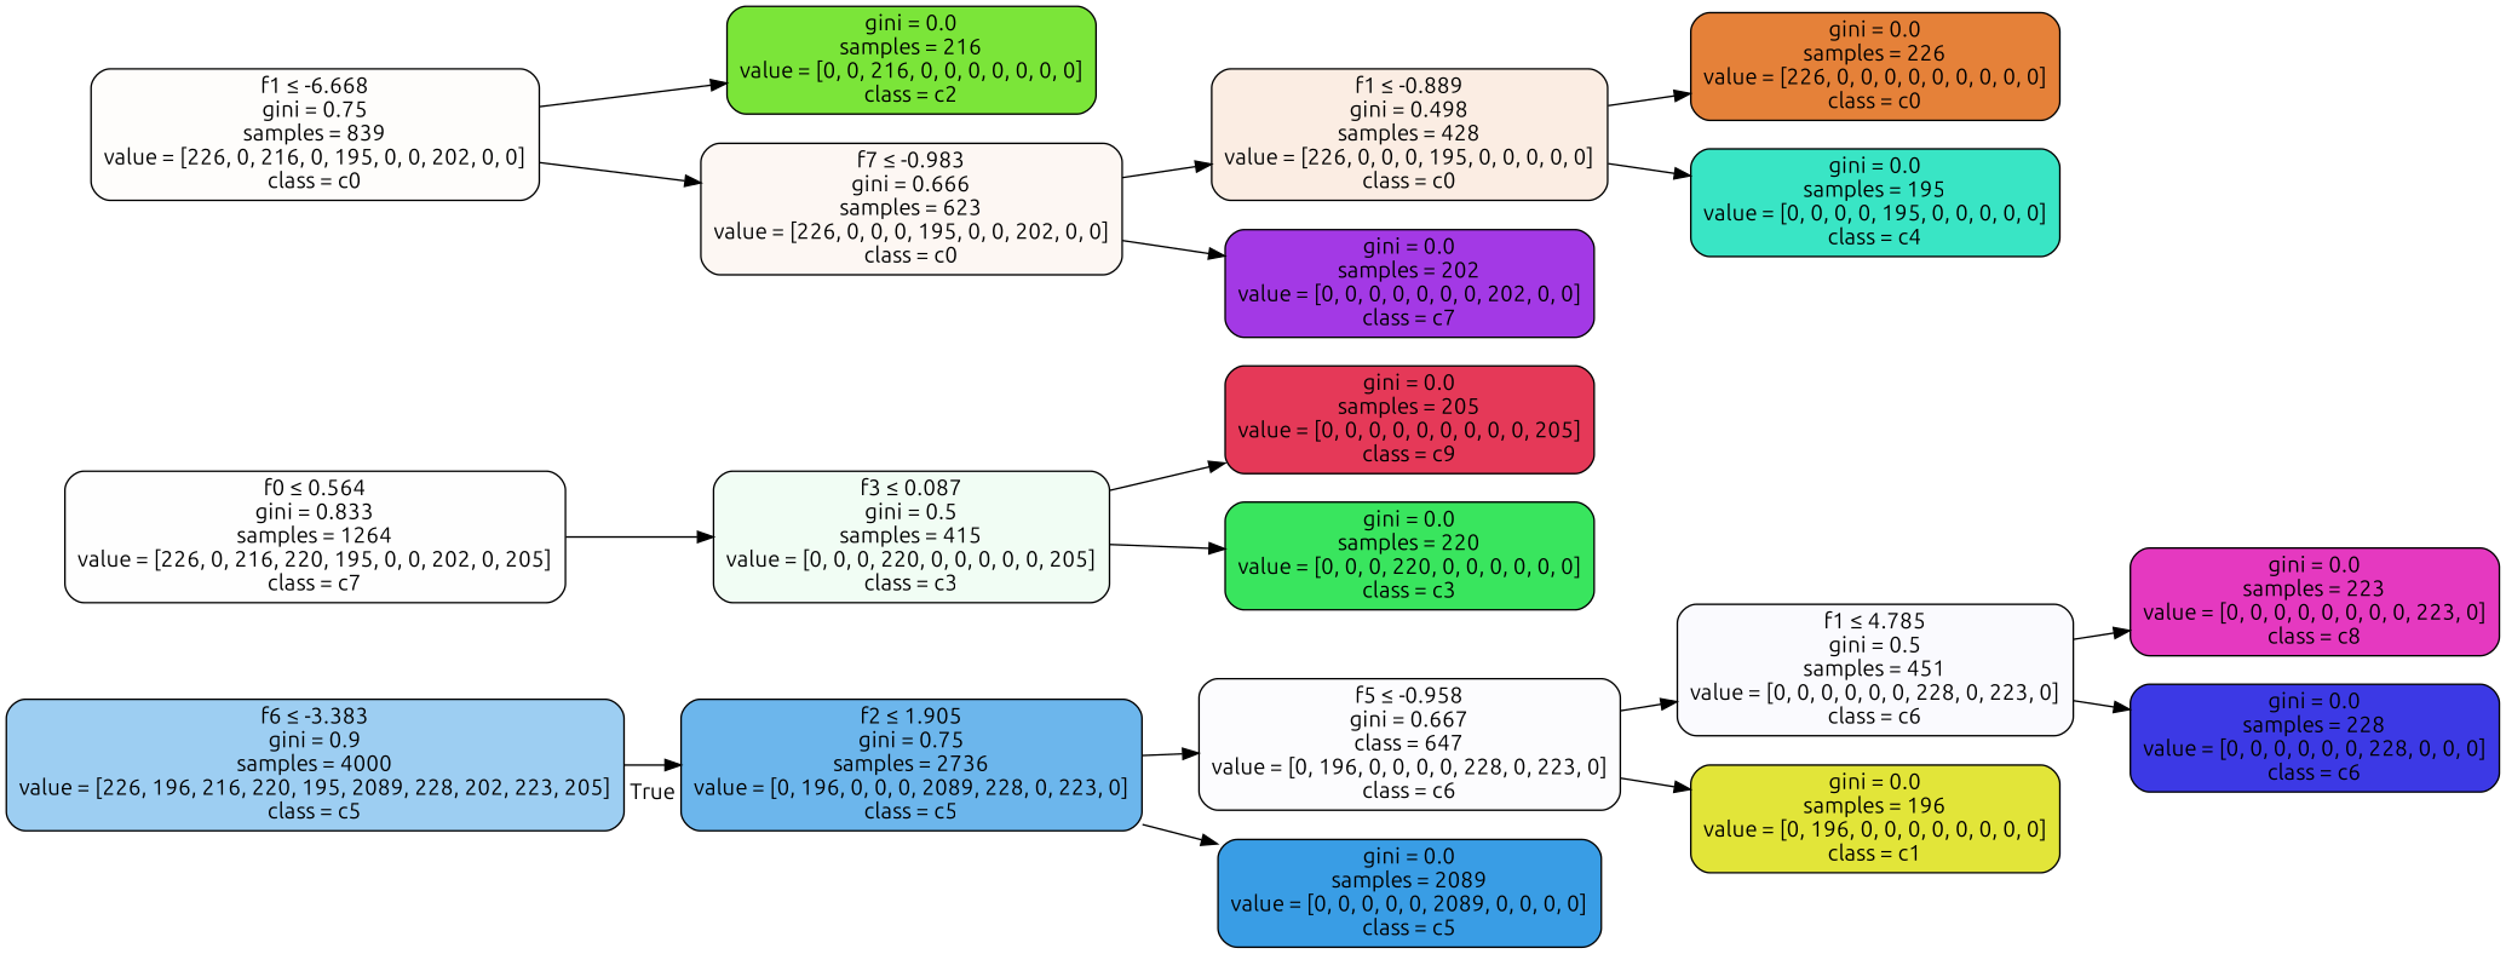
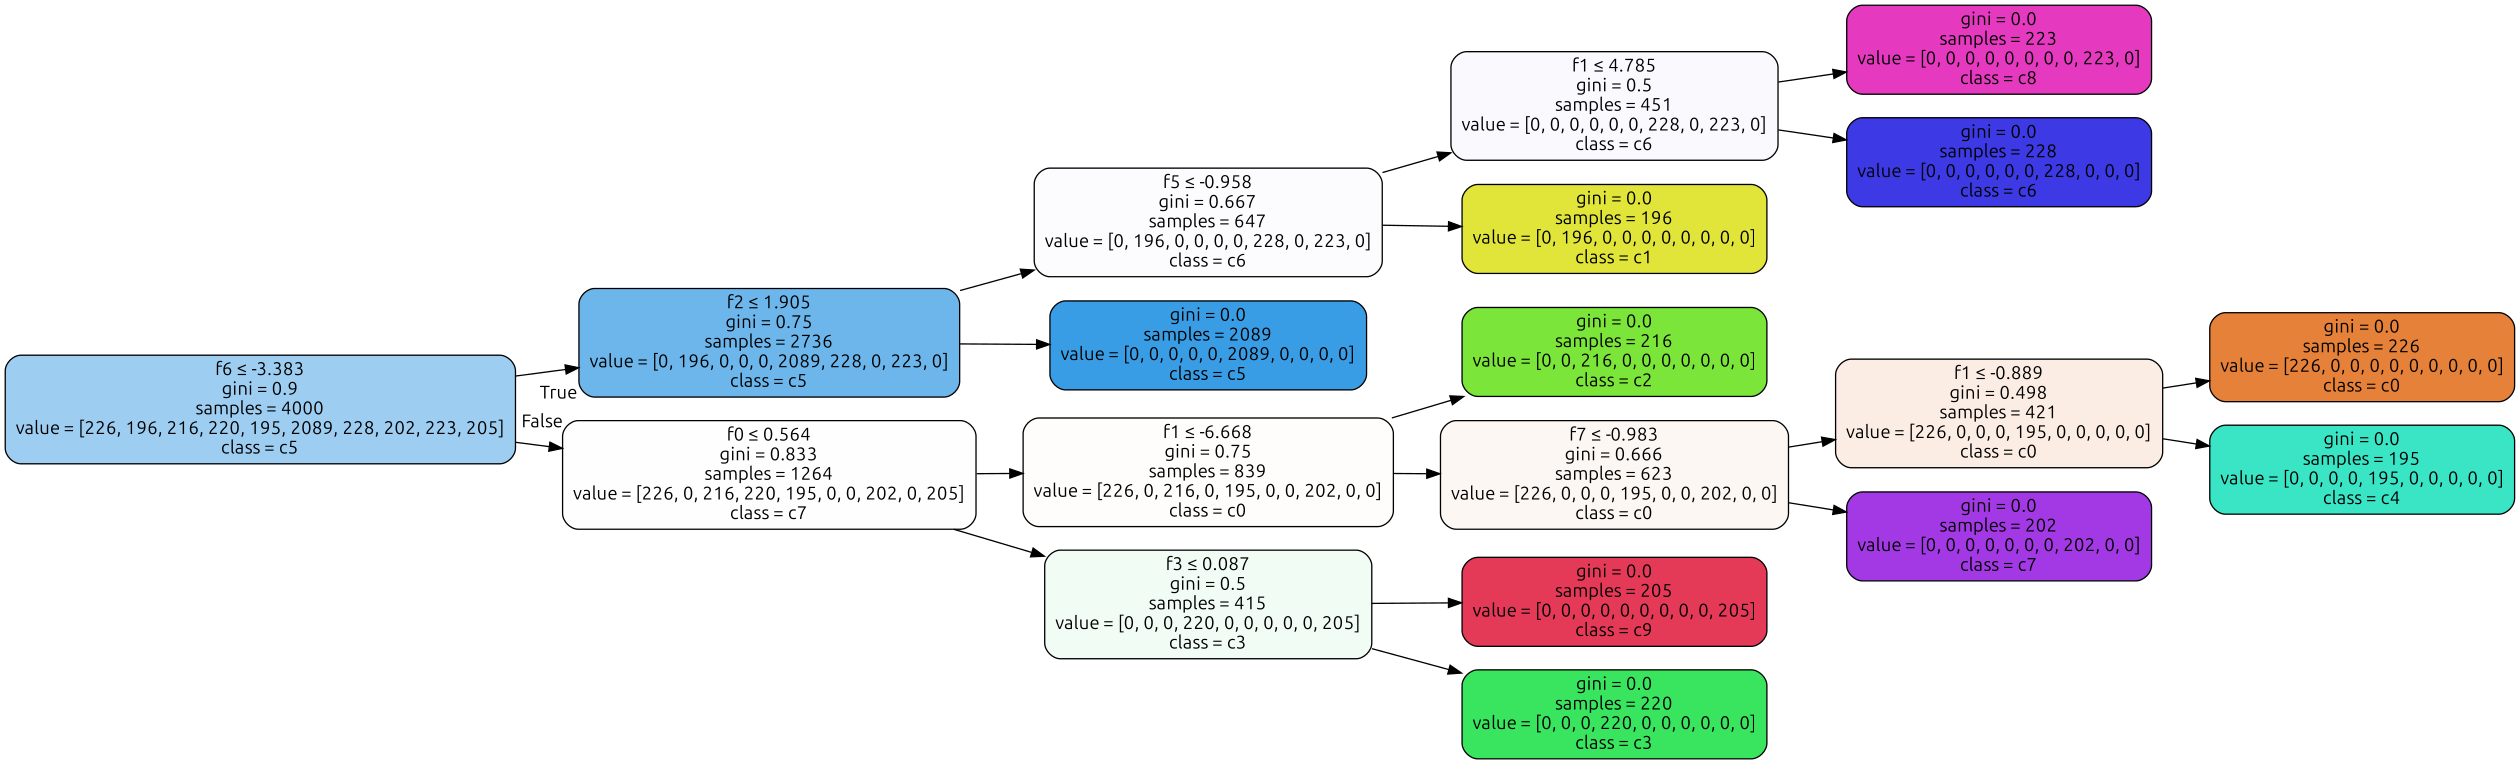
  digraph {
    fontname=Ubuntu
    rankdir=LR
    node [color=black fontname=Ubuntu shape=box style="filled, rounded"]
    edge [fontname=Ubuntu]
    n1 [fillcolor="#399de57e" label=<f6 &le; -3.383<br/>gini = 0.9<br/>samples = 4000<br/>value = [226, 196, 216, 220, 195, 2089, 228, 202, 223, 205]<br/>class = c5>]
    n2 [fillcolor="#399de5bd" label=<f2 &le; 1.905<br/>gini = 0.75<br/>samples = 2736<br/>value = [0, 196, 0, 0, 0, 2089, 228, 0, 223, 0]<br/>class = c5>]
    n3 [fillcolor="#e5813901" label=<f0 &le; 0.564<br/>gini = 0.833<br/>samples = 1264<br/>value = [226, 0, 216, 220, 195, 0, 0, 202, 0, 205]<br/>class = c7>]
-   n4 [fillcolor="#3c39e503" label=<f5 &le; -0.958<br/>gini = 0.667<br/>class = 647<br/>value = [0, 196, 0, 0, 0, 0, 228, 0, 223, 0]<br/>class = c6>]
+   n4 [fillcolor="#3c39e503" label=<f5 &le; -0.958<br/>gini = 0.667<br/>samples = 647<br/>value = [0, 196, 0, 0, 0, 0, 228, 0, 223, 0]<br/>class = c6>]
    n5 [fillcolor="#399de5ff" label=<gini = 0.0<br/>samples = 2089<br/>value = [0, 0, 0, 0, 0, 2089, 0, 0, 0, 0]<br/>class = c5>]
    n6 [fillcolor="#e5813904" label=<f1 &le; -6.668<br/>gini = 0.75<br/>samples = 839<br/>value = [226, 0, 216, 0, 195, 0, 0, 202, 0, 0]<br/>class = c0>]
    n7 [fillcolor="#39e55e11" label=<f3 &le; 0.087<br/>gini = 0.5<br/>samples = 415<br/>value = [0, 0, 0, 220, 0, 0, 0, 0, 0, 205]<br/>class = c3>]
    n8 [fillcolor="#3c39e506" label=<f1 &le; 4.785<br/>gini = 0.5<br/>samples = 451<br/>value = [0, 0, 0, 0, 0, 0, 228, 0, 223, 0]<br/>class = c6>]
    n9 [fillcolor="#e2e539ff" label=<gini = 0.0<br/>samples = 196<br/>value = [0, 196, 0, 0, 0, 0, 0, 0, 0, 0]<br/>class = c1>]
    n10 [fillcolor="#e539c0ff" label=<gini = 0.0<br/>samples = 223<br/>value = [0, 0, 0, 0, 0, 0, 0, 0, 223, 0]<br/>class = c8>]
    n11 [fillcolor="#3c39e5ff" label=<gini = 0.0<br/>samples = 228<br/>value = [0, 0, 0, 0, 0, 0, 228, 0, 0, 0]<br/>class = c6>]
    n12 [fillcolor="#7be539ff" label=<gini = 0.0<br/>samples = 216<br/>value = [0, 0, 216, 0, 0, 0, 0, 0, 0, 0]<br/>class = c2>]
    n13 [fillcolor="#e581390f" label=<f7 &le; -0.983<br/>gini = 0.666<br/>samples = 623<br/>value = [226, 0, 0, 0, 195, 0, 0, 202, 0, 0]<br/>class = c0>]
    n14 [fillcolor="#e53958ff" label=<gini = 0.0<br/>samples = 205<br/>value = [0, 0, 0, 0, 0, 0, 0, 0, 0, 205]<br/>class = c9>]
    n15 [fillcolor="#39e55eff" label=<gini = 0.0<br/>samples = 220<br/>value = [0, 0, 0, 220, 0, 0, 0, 0, 0, 0]<br/>class = c3>]
-   n16 [fillcolor="#e5813923" label=<f1 &le; -0.889<br/>gini = 0.498<br/>samples = 428<br/>value = [226, 0, 0, 0, 195, 0, 0, 0, 0, 0]<br/>class = c0>]
+   n16 [fillcolor="#e5813923" label=<f1 &le; -0.889<br/>gini = 0.498<br/>samples = 421<br/>value = [226, 0, 0, 0, 195, 0, 0, 0, 0, 0]<br/>class = c0>]
    n17 [fillcolor="#a339e5ff" label=<gini = 0.0<br/>samples = 202<br/>value = [0, 0, 0, 0, 0, 0, 0, 202, 0, 0]<br/>class = c7>]
    n18 [fillcolor="#e58139ff" label=<gini = 0.0<br/>samples = 226<br/>value = [226, 0, 0, 0, 0, 0, 0, 0, 0, 0]<br/>class = c0>]
    n19 [fillcolor="#39e5c5ff" label=<gini = 0.0<br/>samples = 195<br/>value = [0, 0, 0, 0, 195, 0, 0, 0, 0, 0]<br/>class = c4>]
    n1 -> n2 [headlabel=True labelangle=45 labeldistance=2.5]
+   n1 -> n3 [headlabel=False labelangle=-45 labeldistance=2.5]
    n2 -> n4
    n2 -> n5
+   n3 -> n6
    n3 -> n7
    n4 -> n8
    n4 -> n9
    n6 -> n12
    n6 -> n13
    n7 -> n14
    n7 -> n15
    n8 -> n10
    n8 -> n11
    n13 -> n16
    n13 -> n17
    n16 -> n18
    n16 -> n19
  }
